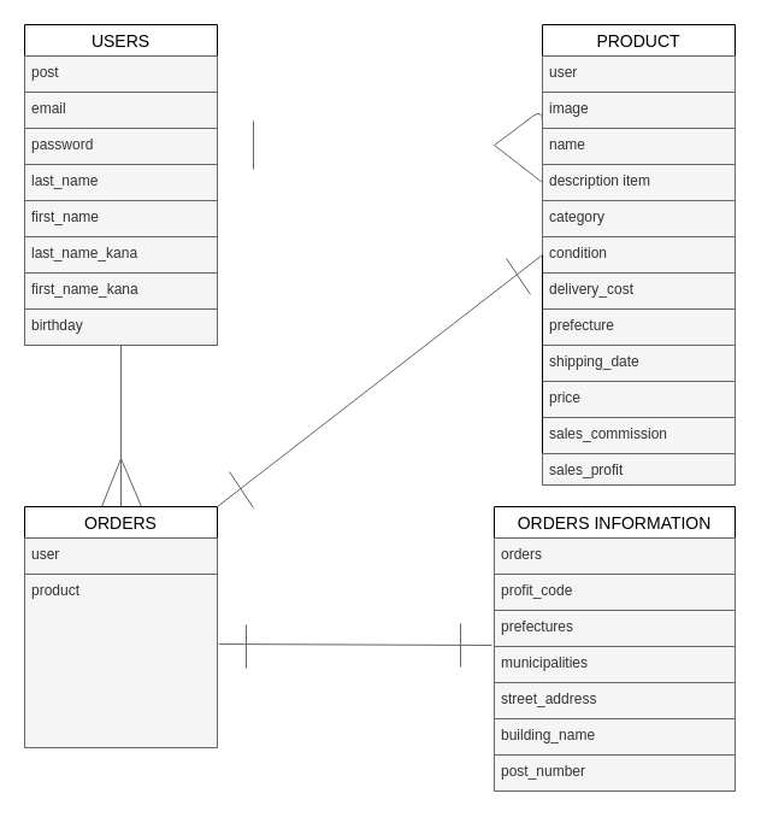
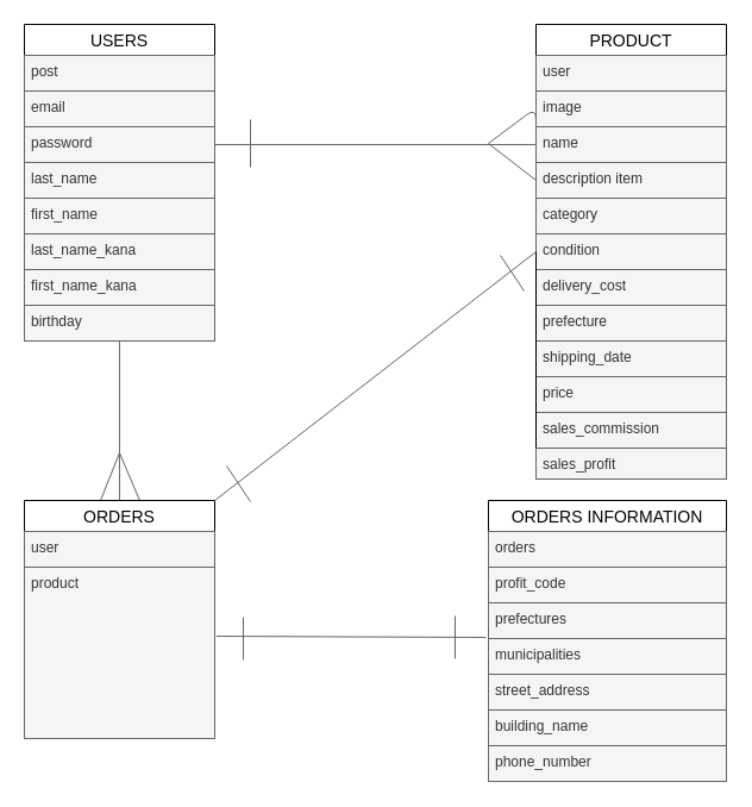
  <mxCell id="0" />
  <mxCell id="1" parent="0" />
  <mxCell id="2" style="edgeStyle=none;html=1;strokeColor=#666666;endArrow=none;endFill=0;fillColor=#f5f5f5;" parent="1" source="3" target="28" edge="1"><mxGeometry relative="1" as="geometry" /></mxCell>
  <mxCell id="3" value="USERS" style="swimlane;fontStyle=0;childLayout=stackLayout;horizontal=1;startSize=26;horizontalStack=0;resizeParent=1;resizeParentMax=0;resizeLast=0;collapsible=1;marginBottom=0;align=center;fontSize=14;" parent="1" vertex="1"><mxGeometry x="20" y="20" width="160" height="266" as="geometry" /></mxCell>
  <mxCell id="4" value="post" style="text;strokeColor=#666666;fillColor=#f5f5f5;spacingLeft=4;spacingRight=4;overflow=hidden;rotatable=0;points=[[0,0.5],[1,0.5]];portConstraint=eastwest;fontSize=12;fontColor=#333333;" parent="3" vertex="1"><mxGeometry y="26" width="160" height="30" as="geometry" /></mxCell>
  <mxCell id="5" value="email" style="text;strokeColor=#666666;fillColor=#f5f5f5;spacingLeft=4;spacingRight=4;overflow=hidden;rotatable=0;points=[[0,0.5],[1,0.5]];portConstraint=eastwest;fontSize=12;fontColor=#333333;" parent="3" vertex="1"><mxGeometry y="56" width="160" height="30" as="geometry" /></mxCell>
  <mxCell id="6" value="password" style="text;strokeColor=#666666;fillColor=#f5f5f5;spacingLeft=4;spacingRight=4;overflow=hidden;rotatable=0;points=[[0,0.5],[1,0.5]];portConstraint=eastwest;fontSize=12;fontColor=#333333;" parent="3" vertex="1"><mxGeometry y="86" width="160" height="30" as="geometry" /></mxCell>
  <mxCell id="7" value="last_name" style="text;strokeColor=#666666;fillColor=#f5f5f5;spacingLeft=4;spacingRight=4;overflow=hidden;rotatable=0;points=[[0,0.5],[1,0.5]];portConstraint=eastwest;fontSize=12;fontColor=#333333;" vertex="1" parent="3"><mxGeometry y="116" width="160" height="30" as="geometry" /></mxCell>
  <mxCell id="8" value="first_name" style="text;strokeColor=#666666;fillColor=#f5f5f5;spacingLeft=4;spacingRight=4;overflow=hidden;rotatable=0;points=[[0,0.5],[1,0.5]];portConstraint=eastwest;fontSize=12;fontColor=#333333;" vertex="1" parent="3"><mxGeometry y="146" width="160" height="30" as="geometry" /></mxCell>
  <mxCell id="9" value="last_name_kana" style="text;strokeColor=#666666;fillColor=#f5f5f5;spacingLeft=4;spacingRight=4;overflow=hidden;rotatable=0;points=[[0,0.5],[1,0.5]];portConstraint=eastwest;fontSize=12;fontColor=#333333;" parent="3" vertex="1"><mxGeometry y="176" width="160" height="30" as="geometry" /></mxCell>
  <mxCell id="10" value="first_name_kana" style="text;strokeColor=#666666;fillColor=#f5f5f5;spacingLeft=4;spacingRight=4;overflow=hidden;rotatable=0;points=[[0,0.5],[1,0.5]];portConstraint=eastwest;fontSize=12;fontColor=#333333;" parent="3" vertex="1"><mxGeometry y="206" width="160" height="30" as="geometry" /></mxCell>
  <mxCell id="11" value="birthday" style="text;strokeColor=#666666;fillColor=#f5f5f5;spacingLeft=4;spacingRight=4;overflow=hidden;rotatable=0;points=[[0,0.5],[1,0.5]];portConstraint=eastwest;fontSize=12;fontColor=#333333;" parent="3" vertex="1"><mxGeometry y="236" width="160" height="30" as="geometry" /></mxCell>
  <mxCell id="12" value="PRODUCT" style="swimlane;fontStyle=0;childLayout=stackLayout;horizontal=1;startSize=26;horizontalStack=0;resizeParent=1;resizeParentMax=0;resizeLast=0;collapsible=1;marginBottom=0;align=center;fontSize=14;" parent="1" vertex="1"><mxGeometry x="450" y="20" width="160" height="382" as="geometry" /></mxCell>
  <mxCell id="13" value="user" style="text;strokeColor=#666666;fillColor=#f5f5f5;spacingLeft=4;spacingRight=4;overflow=hidden;rotatable=0;points=[[0,0.5],[1,0.5]];portConstraint=eastwest;fontSize=12;fontColor=#333333;" parent="12" vertex="1"><mxGeometry y="26" width="160" height="30" as="geometry" /></mxCell>
  <mxCell id="14" value="image" style="text;strokeColor=#666666;fillColor=#f5f5f5;spacingLeft=4;spacingRight=4;overflow=hidden;rotatable=0;points=[[0,0.5],[1,0.5]];portConstraint=eastwest;fontSize=12;fontColor=#333333;" parent="12" vertex="1"><mxGeometry y="56" width="160" height="30" as="geometry" /></mxCell>
  <mxCell id="15" value="name" style="text;strokeColor=#666666;fillColor=#f5f5f5;spacingLeft=4;spacingRight=4;overflow=hidden;rotatable=0;points=[[0,0.5],[1,0.5]];portConstraint=eastwest;fontSize=12;fontColor=#333333;" parent="12" vertex="1"><mxGeometry y="86" width="160" height="30" as="geometry" /></mxCell>
  <mxCell id="16" value="description item" style="text;strokeColor=#666666;fillColor=#f5f5f5;spacingLeft=4;spacingRight=4;overflow=hidden;rotatable=0;points=[[0,0.5],[1,0.5]];portConstraint=eastwest;fontSize=12;fontColor=#333333;" parent="12" vertex="1"><mxGeometry y="116" width="160" height="30" as="geometry" /></mxCell>
  <mxCell id="17" value="category" style="text;strokeColor=#666666;fillColor=#f5f5f5;spacingLeft=4;spacingRight=4;overflow=hidden;rotatable=0;points=[[0,0.5],[1,0.5]];portConstraint=eastwest;fontSize=12;fontColor=#333333;" parent="12" vertex="1"><mxGeometry y="146" width="160" height="30" as="geometry" /></mxCell>
  <mxCell id="18" value="condition" style="text;strokeColor=#666666;fillColor=#f5f5f5;spacingLeft=4;spacingRight=4;overflow=hidden;rotatable=0;points=[[0,0.5],[1,0.5]];portConstraint=eastwest;fontSize=12;fontColor=#333333;" parent="12" vertex="1"><mxGeometry y="176" width="160" height="30" as="geometry" /></mxCell>
  <mxCell id="19" value="delivery_cost" style="text;strokeColor=#666666;fillColor=#f5f5f5;spacingLeft=4;spacingRight=4;overflow=hidden;rotatable=0;points=[[0,0.5],[1,0.5]];portConstraint=eastwest;fontSize=12;fontColor=#333333;" parent="12" vertex="1"><mxGeometry y="206" width="160" height="30" as="geometry" /></mxCell>
  <mxCell id="20" value="prefecture" style="text;strokeColor=#666666;fillColor=#f5f5f5;spacingLeft=4;spacingRight=4;overflow=hidden;rotatable=0;points=[[0,0.5],[1,0.5]];portConstraint=eastwest;fontSize=12;fontColor=#333333;" parent="12" vertex="1"><mxGeometry y="236" width="160" height="30" as="geometry" /></mxCell>
  <mxCell id="21" value="shipping_date" style="text;strokeColor=#666666;fillColor=#f5f5f5;spacingLeft=4;spacingRight=4;overflow=hidden;rotatable=0;points=[[0,0.5],[1,0.5]];portConstraint=eastwest;fontSize=12;fontColor=#333333;" parent="12" vertex="1"><mxGeometry y="266" width="160" height="30" as="geometry" /></mxCell>
  <mxCell id="22" value="price" style="text;strokeColor=#666666;fillColor=#f5f5f5;spacingLeft=4;spacingRight=4;overflow=hidden;rotatable=0;points=[[0,0.5],[1,0.5]];portConstraint=eastwest;fontSize=12;fontColor=#333333;" parent="12" vertex="1"><mxGeometry y="296" width="160" height="30" as="geometry" /></mxCell>
  <mxCell id="23" value="sales_commission" style="text;strokeColor=#666666;fillColor=#f5f5f5;spacingLeft=4;spacingRight=4;overflow=hidden;rotatable=0;points=[[0,0.5],[1,0.5]];portConstraint=eastwest;fontSize=12;fontColor=#333333;" parent="12" vertex="1"><mxGeometry y="326" width="160" height="30" as="geometry" /></mxCell>
  <mxCell id="24" style="edgeStyle=none;html=1;exitX=0;exitY=0.5;exitDx=0;exitDy=0;entryX=0;entryY=0.5;entryDx=0;entryDy=0;strokeColor=default;endArrow=none;endFill=0;" parent="12" source="25" target="18" edge="1"><mxGeometry relative="1" as="geometry" /></mxCell>
  <mxCell id="25" value="sales_profit" style="text;strokeColor=#666666;fillColor=#f5f5f5;spacingLeft=4;spacingRight=4;overflow=hidden;rotatable=0;points=[[0,0.5],[1,0.5]];portConstraint=eastwest;fontSize=12;fontColor=#333333;" parent="12" vertex="1"><mxGeometry y="356" width="160" height="26" as="geometry" /></mxCell>
  <mxCell id="26" style="edgeStyle=none;html=1;exitX=0.4;exitY=0;exitDx=0;exitDy=0;strokeColor=#666666;endArrow=none;endFill=0;fillColor=#f5f5f5;exitPerimeter=0;" parent="1" source="28" edge="1"><mxGeometry relative="1" as="geometry"><mxPoint x="100" y="380" as="targetPoint" /></mxGeometry></mxCell>
  <mxCell id="27" style="edgeStyle=none;html=1;exitX=0.606;exitY=0;exitDx=0;exitDy=0;strokeColor=#666666;endArrow=none;endFill=0;fillColor=#f5f5f5;exitPerimeter=0;" parent="1" source="28" edge="1"><mxGeometry relative="1" as="geometry"><mxPoint x="100" y="380" as="targetPoint" /><mxPoint x="140" y="419" as="sourcePoint" /><Array as="points" /></mxGeometry></mxCell>
  <mxCell id="28" value="ORDERS" style="swimlane;fontStyle=0;childLayout=stackLayout;horizontal=1;startSize=26;horizontalStack=0;resizeParent=1;resizeParentMax=0;resizeLast=0;collapsible=1;marginBottom=0;align=center;fontSize=14;" parent="1" vertex="1"><mxGeometry x="20" y="420" width="160" height="200" as="geometry" /></mxCell>
  <mxCell id="29" value="user" style="text;strokeColor=#666666;fillColor=#f5f5f5;spacingLeft=4;spacingRight=4;overflow=hidden;rotatable=0;points=[[0,0.5],[1,0.5]];portConstraint=eastwest;fontSize=12;fontColor=#333333;" parent="28" vertex="1"><mxGeometry y="26" width="160" height="30" as="geometry" /></mxCell>
  <mxCell id="30" value="product " style="text;strokeColor=#666666;fillColor=#f5f5f5;spacingLeft=4;spacingRight=4;overflow=hidden;rotatable=0;points=[[0,0.5],[1,0.5]];portConstraint=eastwest;fontSize=12;fontColor=#333333;" parent="28" vertex="1"><mxGeometry y="56" width="160" height="144" as="geometry" /></mxCell>
  <mxCell id="31" value="ORDERS INFORMATION" style="swimlane;fontStyle=0;childLayout=stackLayout;horizontal=1;startSize=26;horizontalStack=0;resizeParent=1;resizeParentMax=0;resizeLast=0;collapsible=1;marginBottom=0;align=center;fontSize=14;" parent="1" vertex="1"><mxGeometry x="410" y="420" width="200" height="236" as="geometry" /></mxCell>
  <mxCell id="32" value="orders" style="text;strokeColor=#666666;fillColor=#f5f5f5;spacingLeft=4;spacingRight=4;overflow=hidden;rotatable=0;points=[[0,0.5],[1,0.5]];portConstraint=eastwest;fontSize=12;fontColor=#333333;" vertex="1" parent="31"><mxGeometry y="26" width="200" height="30" as="geometry" /></mxCell>
  <mxCell id="33" value="profit_code" style="text;strokeColor=#666666;fillColor=#f5f5f5;spacingLeft=4;spacingRight=4;overflow=hidden;rotatable=0;points=[[0,0.5],[1,0.5]];portConstraint=eastwest;fontSize=12;fontColor=#333333;" parent="31" vertex="1"><mxGeometry y="56" width="200" height="30" as="geometry" /></mxCell>
  <mxCell id="34" value="prefectures" style="text;strokeColor=#666666;fillColor=#f5f5f5;spacingLeft=4;spacingRight=4;overflow=hidden;rotatable=0;points=[[0,0.5],[1,0.5]];portConstraint=eastwest;fontSize=12;fontColor=#333333;" parent="31" vertex="1"><mxGeometry y="86" width="200" height="30" as="geometry" /></mxCell>
  <mxCell id="35" value="municipalities" style="text;strokeColor=#666666;fillColor=#f5f5f5;spacingLeft=4;spacingRight=4;overflow=hidden;rotatable=0;points=[[0,0.5],[1,0.5]];portConstraint=eastwest;fontSize=12;fontColor=#333333;" parent="31" vertex="1"><mxGeometry y="116" width="200" height="30" as="geometry" /></mxCell>
  <mxCell id="36" value="street_address" style="text;strokeColor=#666666;fillColor=#f5f5f5;spacingLeft=4;spacingRight=4;overflow=hidden;rotatable=0;points=[[0,0.5],[1,0.5]];portConstraint=eastwest;fontSize=12;fontColor=#333333;" parent="31" vertex="1"><mxGeometry y="146" width="200" height="30" as="geometry" /></mxCell>
  <mxCell id="37" value="building_name" style="text;strokeColor=#666666;fillColor=#f5f5f5;spacingLeft=4;spacingRight=4;overflow=hidden;rotatable=0;points=[[0,0.5],[1,0.5]];portConstraint=eastwest;fontSize=12;fontColor=#333333;" parent="31" vertex="1"><mxGeometry y="176" width="200" height="30" as="geometry" /></mxCell>
- <mxCell id="38" value="post_number" style="text;strokeColor=#666666;fillColor=#f5f5f5;spacingLeft=4;spacingRight=4;overflow=hidden;rotatable=0;points=[[0,0.5],[1,0.5]];portConstraint=eastwest;fontSize=12;fontColor=#333333;" parent="31" vertex="1"><mxGeometry y="206" width="200" height="30" as="geometry" /></mxCell>
+ <mxCell id="38" value="phone_number" style="text;strokeColor=#666666;fillColor=#f5f5f5;spacingLeft=4;spacingRight=4;overflow=hidden;rotatable=0;points=[[0,0.5],[1,0.5]];portConstraint=eastwest;fontSize=12;fontColor=#333333;" parent="31" vertex="1"><mxGeometry y="206" width="200" height="30" as="geometry" /></mxCell>
+ <mxCell id="39" style="html=1;exitX=1;exitY=0.5;exitDx=0;exitDy=0;entryX=0;entryY=0.5;entryDx=0;entryDy=0;endArrow=none;endFill=0;fillColor=#f5f5f5;strokeColor=#666666;" parent="1" source="6" target="15" edge="1"><mxGeometry relative="1" as="geometry" /></mxCell>
  <mxCell id="40" style="edgeStyle=none;html=1;exitX=0;exitY=0.5;exitDx=0;exitDy=0;endArrow=none;endFill=0;fillColor=#f5f5f5;strokeColor=#666666;" parent="1" source="16" edge="1"><mxGeometry relative="1" as="geometry"><mxPoint x="410" y="120" as="targetPoint" /></mxGeometry></mxCell>
  <mxCell id="41" style="edgeStyle=none;html=1;exitX=0;exitY=0.5;exitDx=0;exitDy=0;strokeColor=#666666;endArrow=none;endFill=0;fillColor=#f5f5f5;" parent="1" source="15" edge="1"><mxGeometry relative="1" as="geometry"><mxPoint x="410" y="120" as="targetPoint" /><Array as="points"><mxPoint x="450" y="90" /></Array></mxGeometry></mxCell>
  <mxCell id="42" style="edgeStyle=none;html=1;strokeColor=#666666;endArrow=none;endFill=0;entryX=-0.01;entryY=0.967;entryDx=0;entryDy=0;exitX=1.009;exitY=0.403;exitDx=0;exitDy=0;exitPerimeter=0;entryPerimeter=0;fillColor=#f5f5f5;" parent="1" source="30" target="34" edge="1"><mxGeometry relative="1" as="geometry"><mxPoint x="410" y="581" as="targetPoint" /><mxPoint x="190" y="570" as="sourcePoint" /></mxGeometry></mxCell>
  <mxCell id="43" style="edgeStyle=none;html=1;exitX=0;exitY=0.5;exitDx=0;exitDy=0;entryX=1;entryY=0;entryDx=0;entryDy=0;strokeColor=#666666;endArrow=none;endFill=0;fillColor=#f5f5f5;" parent="1" source="18" target="28" edge="1"><mxGeometry relative="1" as="geometry" /></mxCell>
  <mxCell id="44" value="" style="edgeStyle=none;orthogonalLoop=1;jettySize=auto;html=1;strokeColor=#666666;endArrow=none;endFill=0;fillColor=#f5f5f5;" parent="1" edge="1"><mxGeometry width="80" relative="1" as="geometry"><mxPoint x="210" y="140" as="sourcePoint" /><mxPoint x="210" y="100" as="targetPoint" /><Array as="points" /></mxGeometry></mxCell>
  <mxCell id="45" value="" style="endArrow=none;html=1;strokeColor=#666666;fillColor=#f5f5f5;" parent="1" edge="1"><mxGeometry width="50" height="50" relative="1" as="geometry"><mxPoint x="210" y="421" as="sourcePoint" /><mxPoint x="190" y="391" as="targetPoint" /></mxGeometry></mxCell>
  <mxCell id="46" value="" style="endArrow=none;html=1;strokeColor=#666666;fillColor=#f5f5f5;" parent="1" edge="1"><mxGeometry width="50" height="50" relative="1" as="geometry"><mxPoint x="420" y="214" as="sourcePoint" /><mxPoint x="440" y="244" as="targetPoint" /></mxGeometry></mxCell>
  <mxCell id="47" value="" style="endArrow=none;html=1;strokeColor=#666666;fillColor=#f5f5f5;" parent="1" edge="1"><mxGeometry width="50" height="50" relative="1" as="geometry"><mxPoint x="204" y="554" as="sourcePoint" /><mxPoint x="204" y="518" as="targetPoint" /></mxGeometry></mxCell>
  <mxCell id="48" value="" style="endArrow=none;html=1;strokeColor=#666666;fillColor=#f5f5f5;" parent="1" edge="1"><mxGeometry width="50" height="50" relative="1" as="geometry"><mxPoint x="382" y="553" as="sourcePoint" /><mxPoint x="382" y="517" as="targetPoint" /></mxGeometry></mxCell>
